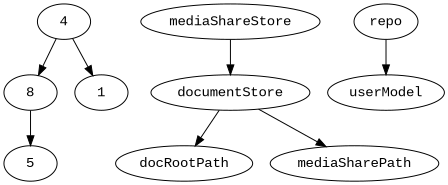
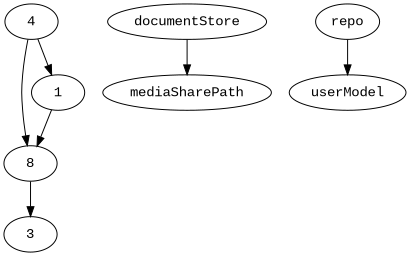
  digraph {
    fontname="Liberation Mono"
    node [fontname="Liberation Mono"]
    edge [fontname="Liberation Mono"]
    n1 [label=8]
    1
-   3 [label=5]
+   3
    4
    documentStore
-   docRootPath
    mediaSharePath
-   mediaShareStore
    repo
    userModel
    n1 -> 3
+   1 -> n1
    4 -> n1
    4 -> 1
-   documentStore -> docRootPath
    documentStore -> mediaSharePath
-   mediaShareStore -> documentStore
    repo -> userModel
  }
